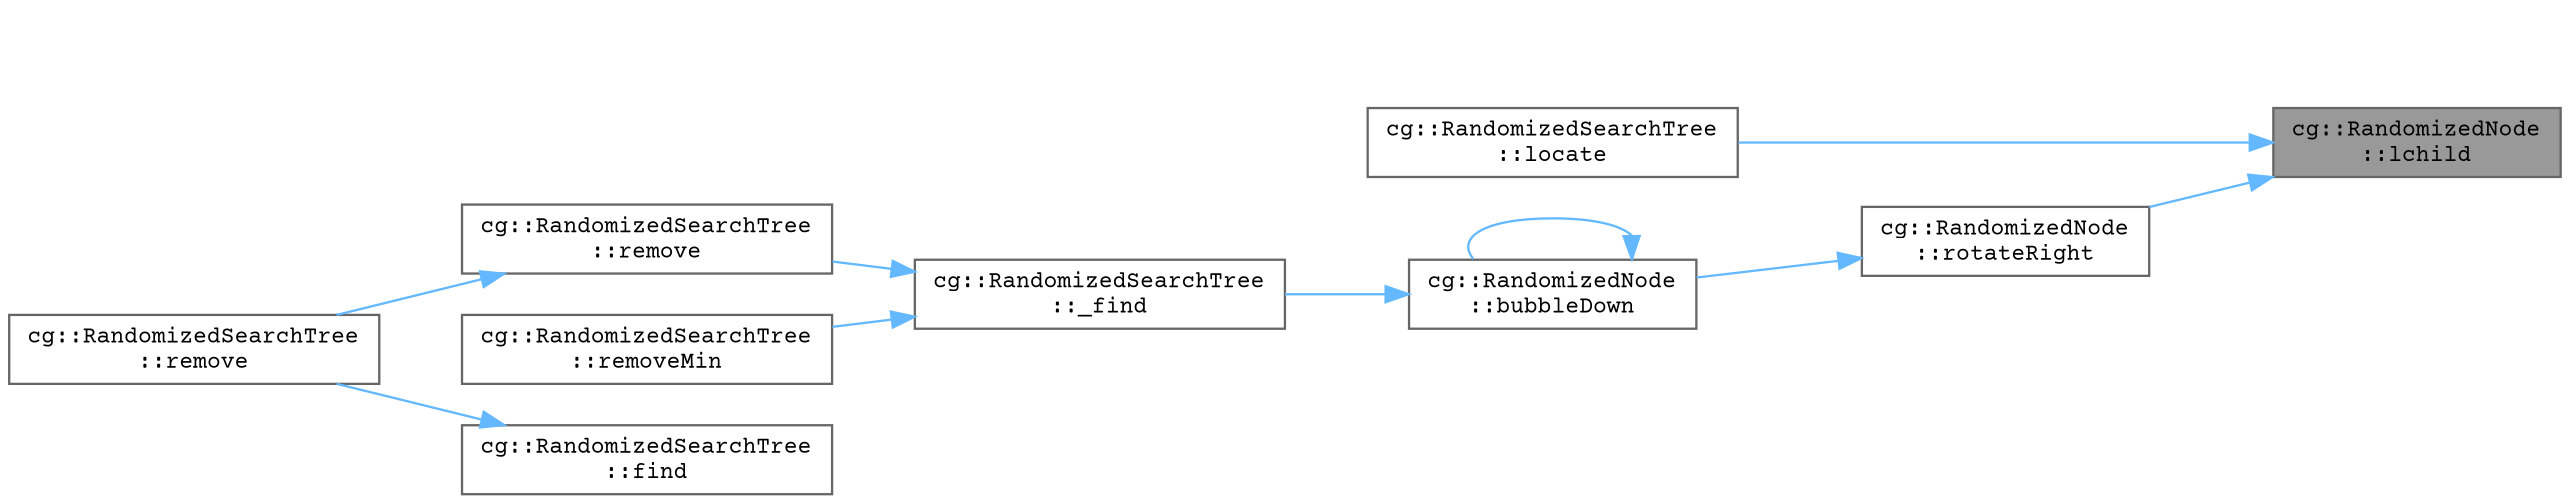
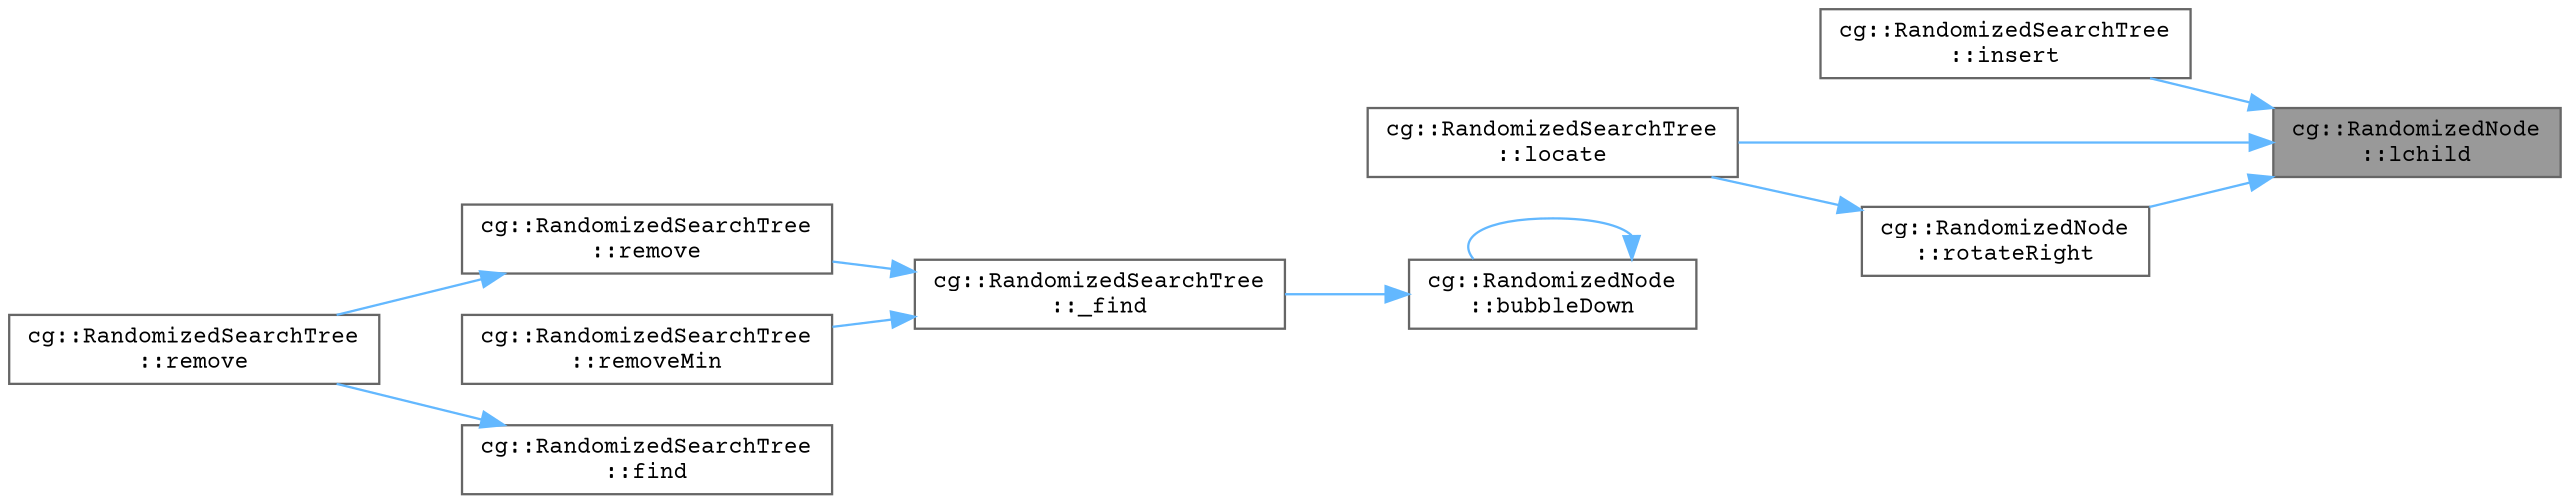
  digraph {
    fontname="Courier Prime"
    rankdir=RL
    node [color=grey40 fillcolor=white fontname="Courier Prime" fontsize=10 shape=box style=filled]
    edge [color=steelblue1 dir=back fontname="Courier Prime" fontsize=10 labelfontname=Helvetica labelfontsize=10 style=solid]
    n1 [color=gray40 fillcolor=grey60 fontcolor=black height=0.2 label="cg::RandomizedNode\l::lchild" width=0.4]
+   n2 [height=0.2 label="cg::RandomizedSearchTree\l::insert" width=0.4]
    n3 [height=0.2 label="cg::RandomizedSearchTree\l::locate" width=0.4]
    n4 [height=0.2 label="cg::RandomizedNode\l::rotateRight" width=0.4]
    n5 [height=0.2 label="cg::RandomizedNode\l::bubbleDown" width=0.4]
    n6 [height=0.2 label="cg::RandomizedSearchTree\l::_find" width=0.4]
    n7 [height=0.2 label="cg::RandomizedSearchTree\l::find" width=0.4]
    n8 [height=0.2 label="cg::RandomizedSearchTree\l::remove" width=0.4]
    n9 [height=0.2 label="cg::RandomizedSearchTree\l::remove" width=0.4]
    n10 [height=0.2 label="cg::RandomizedSearchTree\l::removeMin" width=0.4]
+   n1 -> n2
    n1 -> n3
    n1 -> n4
-   n4 -> n5
+   n4 -> n3
    n5 -> n5
    n5 -> n6
    n6 -> n9
    n6 -> n10
    n7 -> n8
    n9 -> n8
  }
